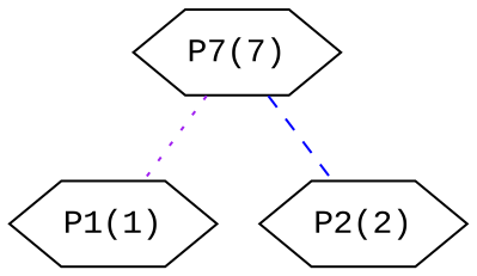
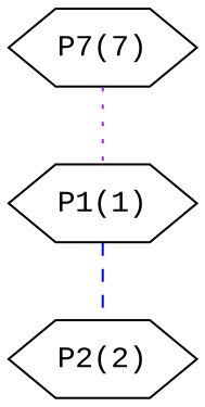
  graph {
    fontname="Liberation Mono"
    node [fontname="Liberation Mono" shape=hexagon]
    edge [fontname="Liberation Mono"]
    n1 [label="P7(7)"]
    "P1(1)"
    "P2(2)"
    n1 -- "P1(1)" [color=purple style=dotted]
-   n1 -- "P2(2)" [color=blue style=dashed]
+   "P1(1)" -- "P2(2)" [color=blue style=dashed]
  }
